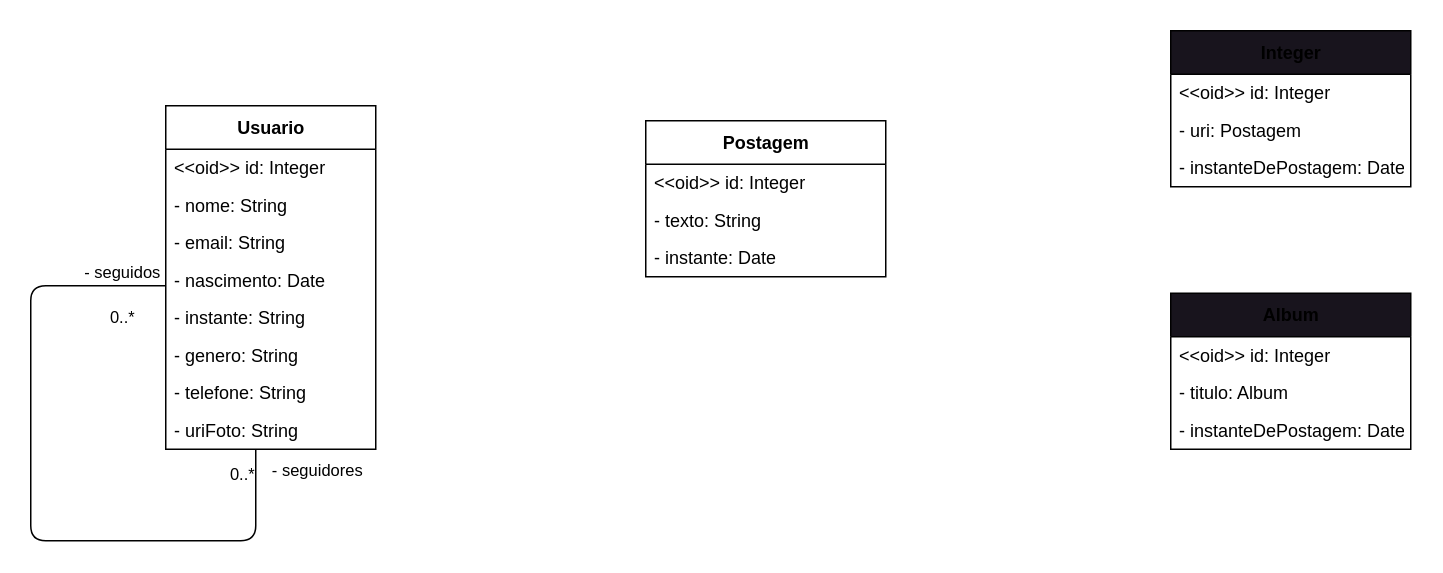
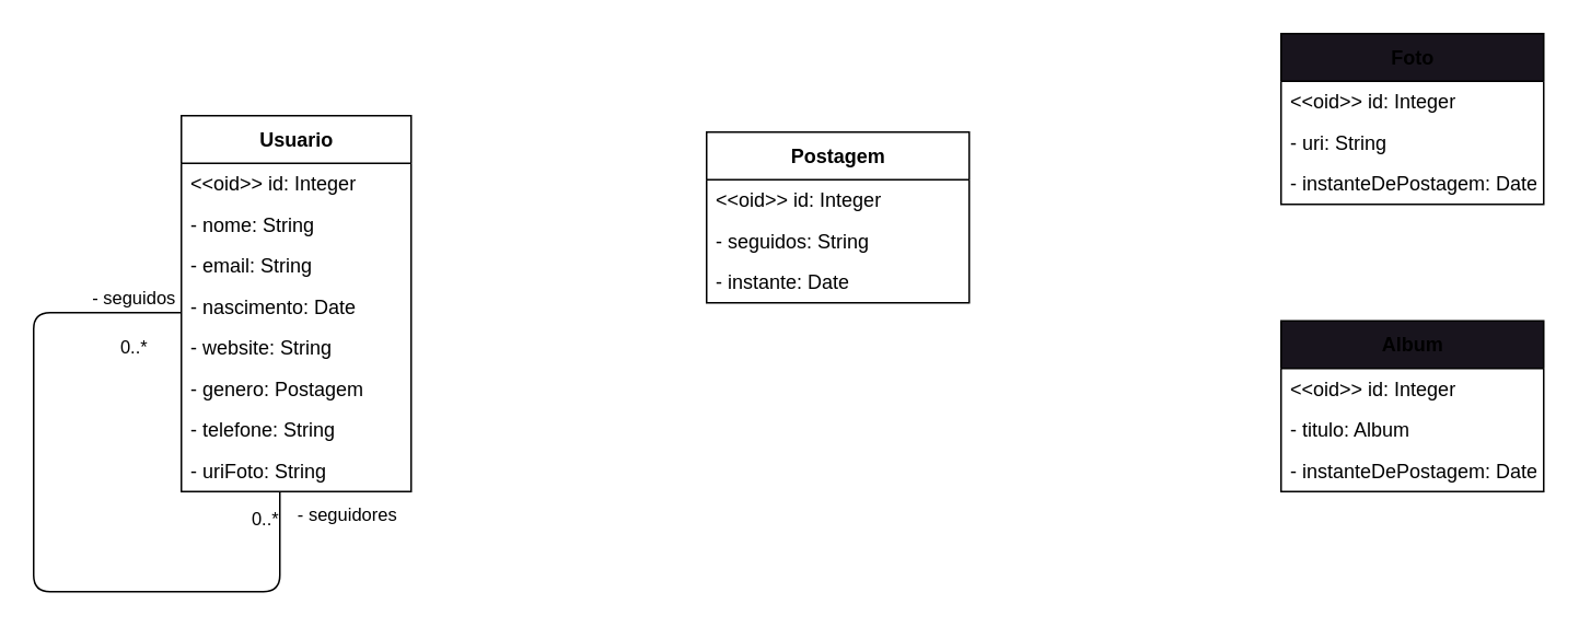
  <mxCell id="0" />
  <mxCell id="1" parent="0" />
  <mxCell id="2" value="Usuario" style="swimlane;fontStyle=1;align=center;verticalAlign=middle;childLayout=stackLayout;horizontal=1;startSize=29;horizontalStack=0;resizeParent=1;resizeParentMax=0;resizeLast=0;collapsible=0;marginBottom=0;html=1;" parent="1" vertex="1"><mxGeometry x="110" y="70" width="140" height="229" as="geometry" /></mxCell>
  <mxCell id="3" value="&amp;lt;&amp;lt;oid&amp;gt;&amp;gt; id: Integer" style="text;html=1;strokeColor=none;fillColor=none;align=left;verticalAlign=middle;spacingLeft=4;spacingRight=4;overflow=hidden;rotatable=0;points=[[0,0.5],[1,0.5]];portConstraint=eastwest;" parent="2" vertex="1"><mxGeometry y="29" width="140" height="25" as="geometry" /></mxCell>
  <mxCell id="4" value="- nome: String" style="text;html=1;strokeColor=none;fillColor=none;align=left;verticalAlign=middle;spacingLeft=4;spacingRight=4;overflow=hidden;rotatable=0;points=[[0,0.5],[1,0.5]];portConstraint=eastwest;" parent="2" vertex="1"><mxGeometry y="54" width="140" height="25" as="geometry" /></mxCell>
  <mxCell id="5" value="- email: String" style="text;html=1;strokeColor=none;fillColor=none;align=left;verticalAlign=middle;spacingLeft=4;spacingRight=4;overflow=hidden;rotatable=0;points=[[0,0.5],[1,0.5]];portConstraint=eastwest;" parent="2" vertex="1"><mxGeometry y="79" width="140" height="25" as="geometry" /></mxCell>
  <mxCell id="6" value="- nascimento: Date" style="text;html=1;strokeColor=none;fillColor=none;align=left;verticalAlign=middle;spacingLeft=4;spacingRight=4;overflow=hidden;rotatable=0;points=[[0,0.5],[1,0.5]];portConstraint=eastwest;" parent="2" vertex="1"><mxGeometry y="104" width="140" height="25" as="geometry" /></mxCell>
- <mxCell id="7" value="- instante: String" style="text;html=1;strokeColor=none;fillColor=none;align=left;verticalAlign=middle;spacingLeft=4;spacingRight=4;overflow=hidden;rotatable=0;points=[[0,0.5],[1,0.5]];portConstraint=eastwest;" parent="2" vertex="1"><mxGeometry y="129" width="140" height="25" as="geometry" /></mxCell>
- <mxCell id="8" value="- genero: String" style="text;html=1;strokeColor=none;fillColor=none;align=left;verticalAlign=middle;spacingLeft=4;spacingRight=4;overflow=hidden;rotatable=0;points=[[0,0.5],[1,0.5]];portConstraint=eastwest;" parent="2" vertex="1"><mxGeometry y="154" width="140" height="25" as="geometry" /></mxCell>
+ <mxCell id="7" value="- website: String" style="text;html=1;strokeColor=none;fillColor=none;align=left;verticalAlign=middle;spacingLeft=4;spacingRight=4;overflow=hidden;rotatable=0;points=[[0,0.5],[1,0.5]];portConstraint=eastwest;" parent="2" vertex="1"><mxGeometry y="129" width="140" height="25" as="geometry" /></mxCell>
+ <mxCell id="8" value="- genero: Postagem" style="text;html=1;strokeColor=none;fillColor=none;align=left;verticalAlign=middle;spacingLeft=4;spacingRight=4;overflow=hidden;rotatable=0;points=[[0,0.5],[1,0.5]];portConstraint=eastwest;" parent="2" vertex="1"><mxGeometry y="154" width="140" height="25" as="geometry" /></mxCell>
  <mxCell id="9" value="- telefone: String" style="text;html=1;strokeColor=none;fillColor=none;align=left;verticalAlign=middle;spacingLeft=4;spacingRight=4;overflow=hidden;rotatable=0;points=[[0,0.5],[1,0.5]];portConstraint=eastwest;" parent="2" vertex="1"><mxGeometry y="179" width="140" height="25" as="geometry" /></mxCell>
  <mxCell id="10" value="- uriFoto: String" style="text;html=1;strokeColor=none;fillColor=none;align=left;verticalAlign=middle;spacingLeft=4;spacingRight=4;overflow=hidden;rotatable=0;points=[[0,0.5],[1,0.5]];portConstraint=eastwest;" parent="2" vertex="1"><mxGeometry y="204" width="140" height="25" as="geometry" /></mxCell>
  <mxCell id="11" value="Postagem" style="swimlane;fontStyle=1;align=center;verticalAlign=middle;childLayout=stackLayout;horizontal=1;startSize=29;horizontalStack=0;resizeParent=1;resizeParentMax=0;resizeLast=0;collapsible=0;marginBottom=0;html=1;" parent="1" vertex="1"><mxGeometry x="430" y="80" width="160" height="104" as="geometry" /></mxCell>
  <mxCell id="12" value="&amp;lt;&amp;lt;oid&amp;gt;&amp;gt; id: Integer" style="text;html=1;strokeColor=none;fillColor=none;align=left;verticalAlign=middle;spacingLeft=4;spacingRight=4;overflow=hidden;rotatable=0;points=[[0,0.5],[1,0.5]];portConstraint=eastwest;" parent="11" vertex="1"><mxGeometry y="29" width="160" height="25" as="geometry" /></mxCell>
- <mxCell id="13" value="- texto: String" style="text;html=1;strokeColor=none;fillColor=none;align=left;verticalAlign=middle;spacingLeft=4;spacingRight=4;overflow=hidden;rotatable=0;points=[[0,0.5],[1,0.5]];portConstraint=eastwest;" parent="11" vertex="1"><mxGeometry y="54" width="160" height="25" as="geometry" /></mxCell>
+ <mxCell id="13" value="- seguidos: String" style="text;html=1;strokeColor=none;fillColor=none;align=left;verticalAlign=middle;spacingLeft=4;spacingRight=4;overflow=hidden;rotatable=0;points=[[0,0.5],[1,0.5]];portConstraint=eastwest;" parent="11" vertex="1"><mxGeometry y="54" width="160" height="25" as="geometry" /></mxCell>
  <mxCell id="14" value="- instante: Date" style="text;html=1;strokeColor=none;fillColor=none;align=left;verticalAlign=middle;spacingLeft=4;spacingRight=4;overflow=hidden;rotatable=0;points=[[0,0.5],[1,0.5]];portConstraint=eastwest;" parent="11" vertex="1"><mxGeometry y="79" width="160" height="25" as="geometry" /></mxCell>
  <mxCell id="15" value="Album" style="swimlane;fontStyle=1;align=center;verticalAlign=middle;childLayout=stackLayout;horizontal=1;startSize=29;horizontalStack=0;resizeParent=1;resizeParentMax=0;resizeLast=0;collapsible=0;marginBottom=0;html=1;fillColor=rgb(24, 20, 29);" parent="1" vertex="1"><mxGeometry x="780" y="195" width="160" height="104" as="geometry" /></mxCell>
  <mxCell id="16" value="&amp;lt;&amp;lt;oid&amp;gt;&amp;gt; id: Integer" style="text;html=1;strokeColor=none;fillColor=none;align=left;verticalAlign=middle;spacingLeft=4;spacingRight=4;overflow=hidden;rotatable=0;points=[[0,0.5],[1,0.5]];portConstraint=eastwest;" parent="15" vertex="1"><mxGeometry y="29" width="160" height="25" as="geometry" /></mxCell>
  <mxCell id="17" value="- titulo: Album" style="text;html=1;strokeColor=none;fillColor=none;align=left;verticalAlign=middle;spacingLeft=4;spacingRight=4;overflow=hidden;rotatable=0;points=[[0,0.5],[1,0.5]];portConstraint=eastwest;" parent="15" vertex="1"><mxGeometry y="54" width="160" height="25" as="geometry" /></mxCell>
  <mxCell id="18" value="- instanteDePostagem: Date" style="text;html=1;strokeColor=none;fillColor=none;align=left;verticalAlign=middle;spacingLeft=4;spacingRight=4;overflow=hidden;rotatable=0;points=[[0,0.5],[1,0.5]];portConstraint=eastwest;" parent="15" vertex="1"><mxGeometry y="79" width="160" height="25" as="geometry" /></mxCell>
- <mxCell id="19" value="Integer" style="swimlane;fontStyle=1;align=center;verticalAlign=middle;childLayout=stackLayout;horizontal=1;startSize=29;horizontalStack=0;resizeParent=1;resizeParentMax=0;resizeLast=0;collapsible=0;marginBottom=0;html=1;fillColor=rgb(24, 20, 29);" parent="1" vertex="1"><mxGeometry x="780" y="20" width="160" height="104" as="geometry" /></mxCell>
+ <mxCell id="19" value="Foto" style="swimlane;fontStyle=1;align=center;verticalAlign=middle;childLayout=stackLayout;horizontal=1;startSize=29;horizontalStack=0;resizeParent=1;resizeParentMax=0;resizeLast=0;collapsible=0;marginBottom=0;html=1;fillColor=rgb(24, 20, 29);" parent="1" vertex="1"><mxGeometry x="780" y="20" width="160" height="104" as="geometry" /></mxCell>
  <mxCell id="20" value="&amp;lt;&amp;lt;oid&amp;gt;&amp;gt; id: Integer" style="text;html=1;strokeColor=none;fillColor=none;align=left;verticalAlign=middle;spacingLeft=4;spacingRight=4;overflow=hidden;rotatable=0;points=[[0,0.5],[1,0.5]];portConstraint=eastwest;" parent="19" vertex="1"><mxGeometry y="29" width="160" height="25" as="geometry" /></mxCell>
- <mxCell id="21" value="- uri: Postagem" style="text;html=1;strokeColor=none;fillColor=none;align=left;verticalAlign=middle;spacingLeft=4;spacingRight=4;overflow=hidden;rotatable=0;points=[[0,0.5],[1,0.5]];portConstraint=eastwest;" parent="19" vertex="1"><mxGeometry y="54" width="160" height="25" as="geometry" /></mxCell>
+ <mxCell id="21" value="- uri: String" style="text;html=1;strokeColor=none;fillColor=none;align=left;verticalAlign=middle;spacingLeft=4;spacingRight=4;overflow=hidden;rotatable=0;points=[[0,0.5],[1,0.5]];portConstraint=eastwest;" parent="19" vertex="1"><mxGeometry y="54" width="160" height="25" as="geometry" /></mxCell>
  <mxCell id="22" value="- instanteDePostagem: Date" style="text;html=1;strokeColor=none;fillColor=none;align=left;verticalAlign=middle;spacingLeft=4;spacingRight=4;overflow=hidden;rotatable=0;points=[[0,0.5],[1,0.5]];portConstraint=eastwest;" parent="19" vertex="1"><mxGeometry y="79" width="160" height="25" as="geometry" /></mxCell>
  <mxCell id="23" style="edgeStyle=orthogonalEdgeStyle;html=1;endArrow=none;endFill=0;" parent="1" source="2" target="2" edge="1"><mxGeometry relative="1" as="geometry"><Array as="points"><mxPoint x="20" y="190" /><mxPoint x="20" y="360" /><mxPoint x="170" y="360" /></Array></mxGeometry></mxCell>
  <mxCell id="24" value="- seguidores" style="edgeLabel;html=1;align=center;verticalAlign=middle;resizable=0;points=[];" parent="23" vertex="1" connectable="0"><mxGeometry x="0.889" y="2" relative="1" as="geometry"><mxPoint x="42" y="-13" as="offset" /></mxGeometry></mxCell>
  <mxCell id="25" value="0..*" style="edgeLabel;html=1;align=center;verticalAlign=middle;resizable=0;points=[];" parent="23" vertex="1" connectable="0"><mxGeometry x="0.777" y="1" relative="1" as="geometry"><mxPoint x="-9" y="-37" as="offset" /></mxGeometry></mxCell>
  <mxCell id="26" value="- seguidos" style="edgeLabel;html=1;align=center;verticalAlign=middle;resizable=0;points=[];" parent="23" vertex="1" connectable="0"><mxGeometry x="-0.898" y="-3" relative="1" as="geometry"><mxPoint x="-6" y="-7" as="offset" /></mxGeometry></mxCell>
  <mxCell id="27" value="0..*" style="edgeLabel;html=1;align=center;verticalAlign=middle;resizable=0;points=[];" parent="23" vertex="1" connectable="0"><mxGeometry x="-0.851" y="4" relative="1" as="geometry"><mxPoint x="5" y="16" as="offset" /></mxGeometry></mxCell>
